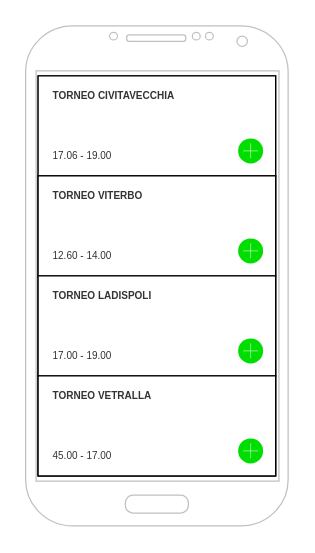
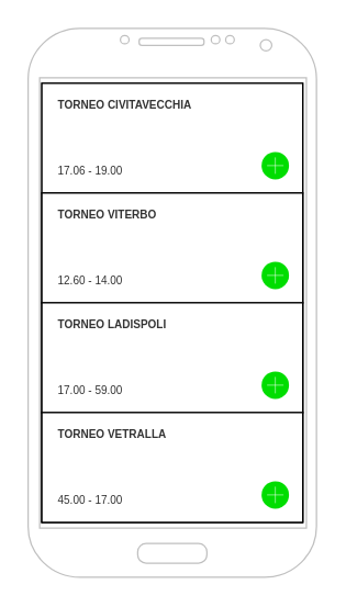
  <mxCell id="0" />
  <mxCell id="1" parent="0" />
  <mxCell id="2" value="" style="verticalLabelPosition=bottom;verticalAlign=top;html=1;shadow=0;dashed=0;strokeWidth=1;shape=mxgraph.android.phone2;strokeColor=#c0c0c0;" vertex="1" parent="1"><mxGeometry x="20" y="20" width="210" height="400" as="geometry" /></mxCell>
  <mxCell id="3" value="" style="strokeWidth=1;html=1;shadow=0;dashed=0;shape=mxgraph.android.rrect;rSize=0;" vertex="1" parent="1"><mxGeometry x="30" y="60" width="190" height="320" as="geometry" /></mxCell>
  <mxCell id="4" value="&lt;b&gt;TORNEO CIVITAVECCHIA&lt;/b&gt;&lt;br&gt;&lt;br&gt;&lt;br&gt;&lt;br&gt;&lt;br&gt;17.06 - 19.00" style="strokeColor=inherit;fillColor=inherit;gradientColor=inherit;strokeWidth=1;html=1;shadow=0;dashed=0;shape=mxgraph.android.rrect;rSize=0;align=left;spacingLeft=10;fontSize=8;fontColor=#333333;" vertex="1" parent="3"><mxGeometry width="190" height="80" as="geometry" /></mxCell>
  <mxCell id="5" value="Menu Item 2" style="strokeColor=inherit;fillColor=inherit;gradientColor=inherit;strokeWidth=1;html=1;shadow=0;dashed=0;shape=mxgraph.android.rrect;rSize=0;align=left;spacingLeft=10;fontSize=8;fontColor=#333333;" vertex="1" parent="3"><mxGeometry y="80" width="190" height="80" as="geometry" /></mxCell>
  <mxCell id="6" value="Menu Item 3" style="strokeColor=inherit;fillColor=inherit;gradientColor=inherit;strokeWidth=1;html=1;shadow=0;dashed=0;shape=mxgraph.android.rrect;rSize=0;align=left;spacingLeft=10;fontSize=8;fontColor=#333333;" vertex="1" parent="3"><mxGeometry y="160" width="190" height="80" as="geometry" /></mxCell>
  <mxCell id="7" value="Menu Item 4" style="strokeColor=inherit;fillColor=inherit;gradientColor=inherit;strokeWidth=1;html=1;shadow=0;dashed=0;shape=mxgraph.android.rrect;rSize=0;align=left;spacingLeft=10;fontSize=8;fontColor=#333333;" vertex="1" parent="3"><mxGeometry y="240" width="190" height="80" as="geometry" /></mxCell>
  <mxCell id="8" value="&lt;b&gt;TORNEO VITERBO&lt;/b&gt;&lt;br&gt;&lt;br&gt;&lt;br&gt;&lt;br&gt;&lt;br&gt;12.60 - 14.00" style="strokeColor=inherit;fillColor=inherit;gradientColor=inherit;strokeWidth=1;html=1;shadow=0;dashed=0;shape=mxgraph.android.rrect;rSize=0;align=left;spacingLeft=10;fontSize=8;fontColor=#333333;" vertex="1" parent="3"><mxGeometry y="80" width="190" height="80" as="geometry" /></mxCell>
- <mxCell id="9" value="&lt;b&gt;TORNEO LADISPOLI&lt;br&gt;&lt;/b&gt;&lt;br&gt;&lt;br&gt;&lt;br&gt;&lt;br&gt;17.00 - 19.00" style="strokeColor=inherit;fillColor=inherit;gradientColor=inherit;strokeWidth=1;html=1;shadow=0;dashed=0;shape=mxgraph.android.rrect;rSize=0;align=left;spacingLeft=10;fontSize=8;fontColor=#333333;" vertex="1" parent="3"><mxGeometry y="160" width="190" height="80" as="geometry" /></mxCell>
+ <mxCell id="9" value="&lt;b&gt;TORNEO LADISPOLI&lt;br&gt;&lt;/b&gt;&lt;br&gt;&lt;br&gt;&lt;br&gt;&lt;br&gt;17.00 - 59.00" style="strokeColor=inherit;fillColor=inherit;gradientColor=inherit;strokeWidth=1;html=1;shadow=0;dashed=0;shape=mxgraph.android.rrect;rSize=0;align=left;spacingLeft=10;fontSize=8;fontColor=#333333;" vertex="1" parent="3"><mxGeometry y="160" width="190" height="80" as="geometry" /></mxCell>
  <mxCell id="10" value="&lt;b&gt;TORNEO VETRALLA&lt;/b&gt;&lt;br&gt;&lt;br&gt;&lt;br&gt;&lt;br&gt;&lt;br&gt;45.00 - 17.00" style="strokeColor=inherit;fillColor=inherit;gradientColor=inherit;strokeWidth=1;html=1;shadow=0;dashed=0;shape=mxgraph.android.rrect;rSize=0;align=left;spacingLeft=10;fontSize=8;fontColor=#333333;" vertex="1" parent="3"><mxGeometry y="240" width="190" height="80" as="geometry" /></mxCell>
  <mxCell id="11" value="" style="html=1;verticalLabelPosition=bottom;labelBackgroundColor=#ffffff;verticalAlign=top;shadow=0;dashed=0;strokeWidth=2;shape=mxgraph.ios7.misc.add;fillColor=#00dd00;strokeColor=#ffffff;" vertex="1" parent="3"><mxGeometry x="160" y="50" width="20" height="20" as="geometry" /></mxCell>
  <mxCell id="12" value="" style="html=1;verticalLabelPosition=bottom;labelBackgroundColor=#ffffff;verticalAlign=top;shadow=0;dashed=0;strokeWidth=2;shape=mxgraph.ios7.misc.add;fillColor=#00dd00;strokeColor=#ffffff;" vertex="1" parent="3"><mxGeometry x="160" y="130" width="20" height="20" as="geometry" /></mxCell>
  <mxCell id="13" value="" style="html=1;verticalLabelPosition=bottom;labelBackgroundColor=#ffffff;verticalAlign=top;shadow=0;dashed=0;strokeWidth=2;shape=mxgraph.ios7.misc.add;fillColor=#00dd00;strokeColor=#ffffff;" vertex="1" parent="3"><mxGeometry x="160" y="210" width="20" height="20" as="geometry" /></mxCell>
  <mxCell id="14" value="" style="html=1;verticalLabelPosition=bottom;labelBackgroundColor=#ffffff;verticalAlign=top;shadow=0;dashed=0;strokeWidth=2;shape=mxgraph.ios7.misc.add;fillColor=#00dd00;strokeColor=#ffffff;" vertex="1" parent="3"><mxGeometry x="160" y="290" width="20" height="20" as="geometry" /></mxCell>
